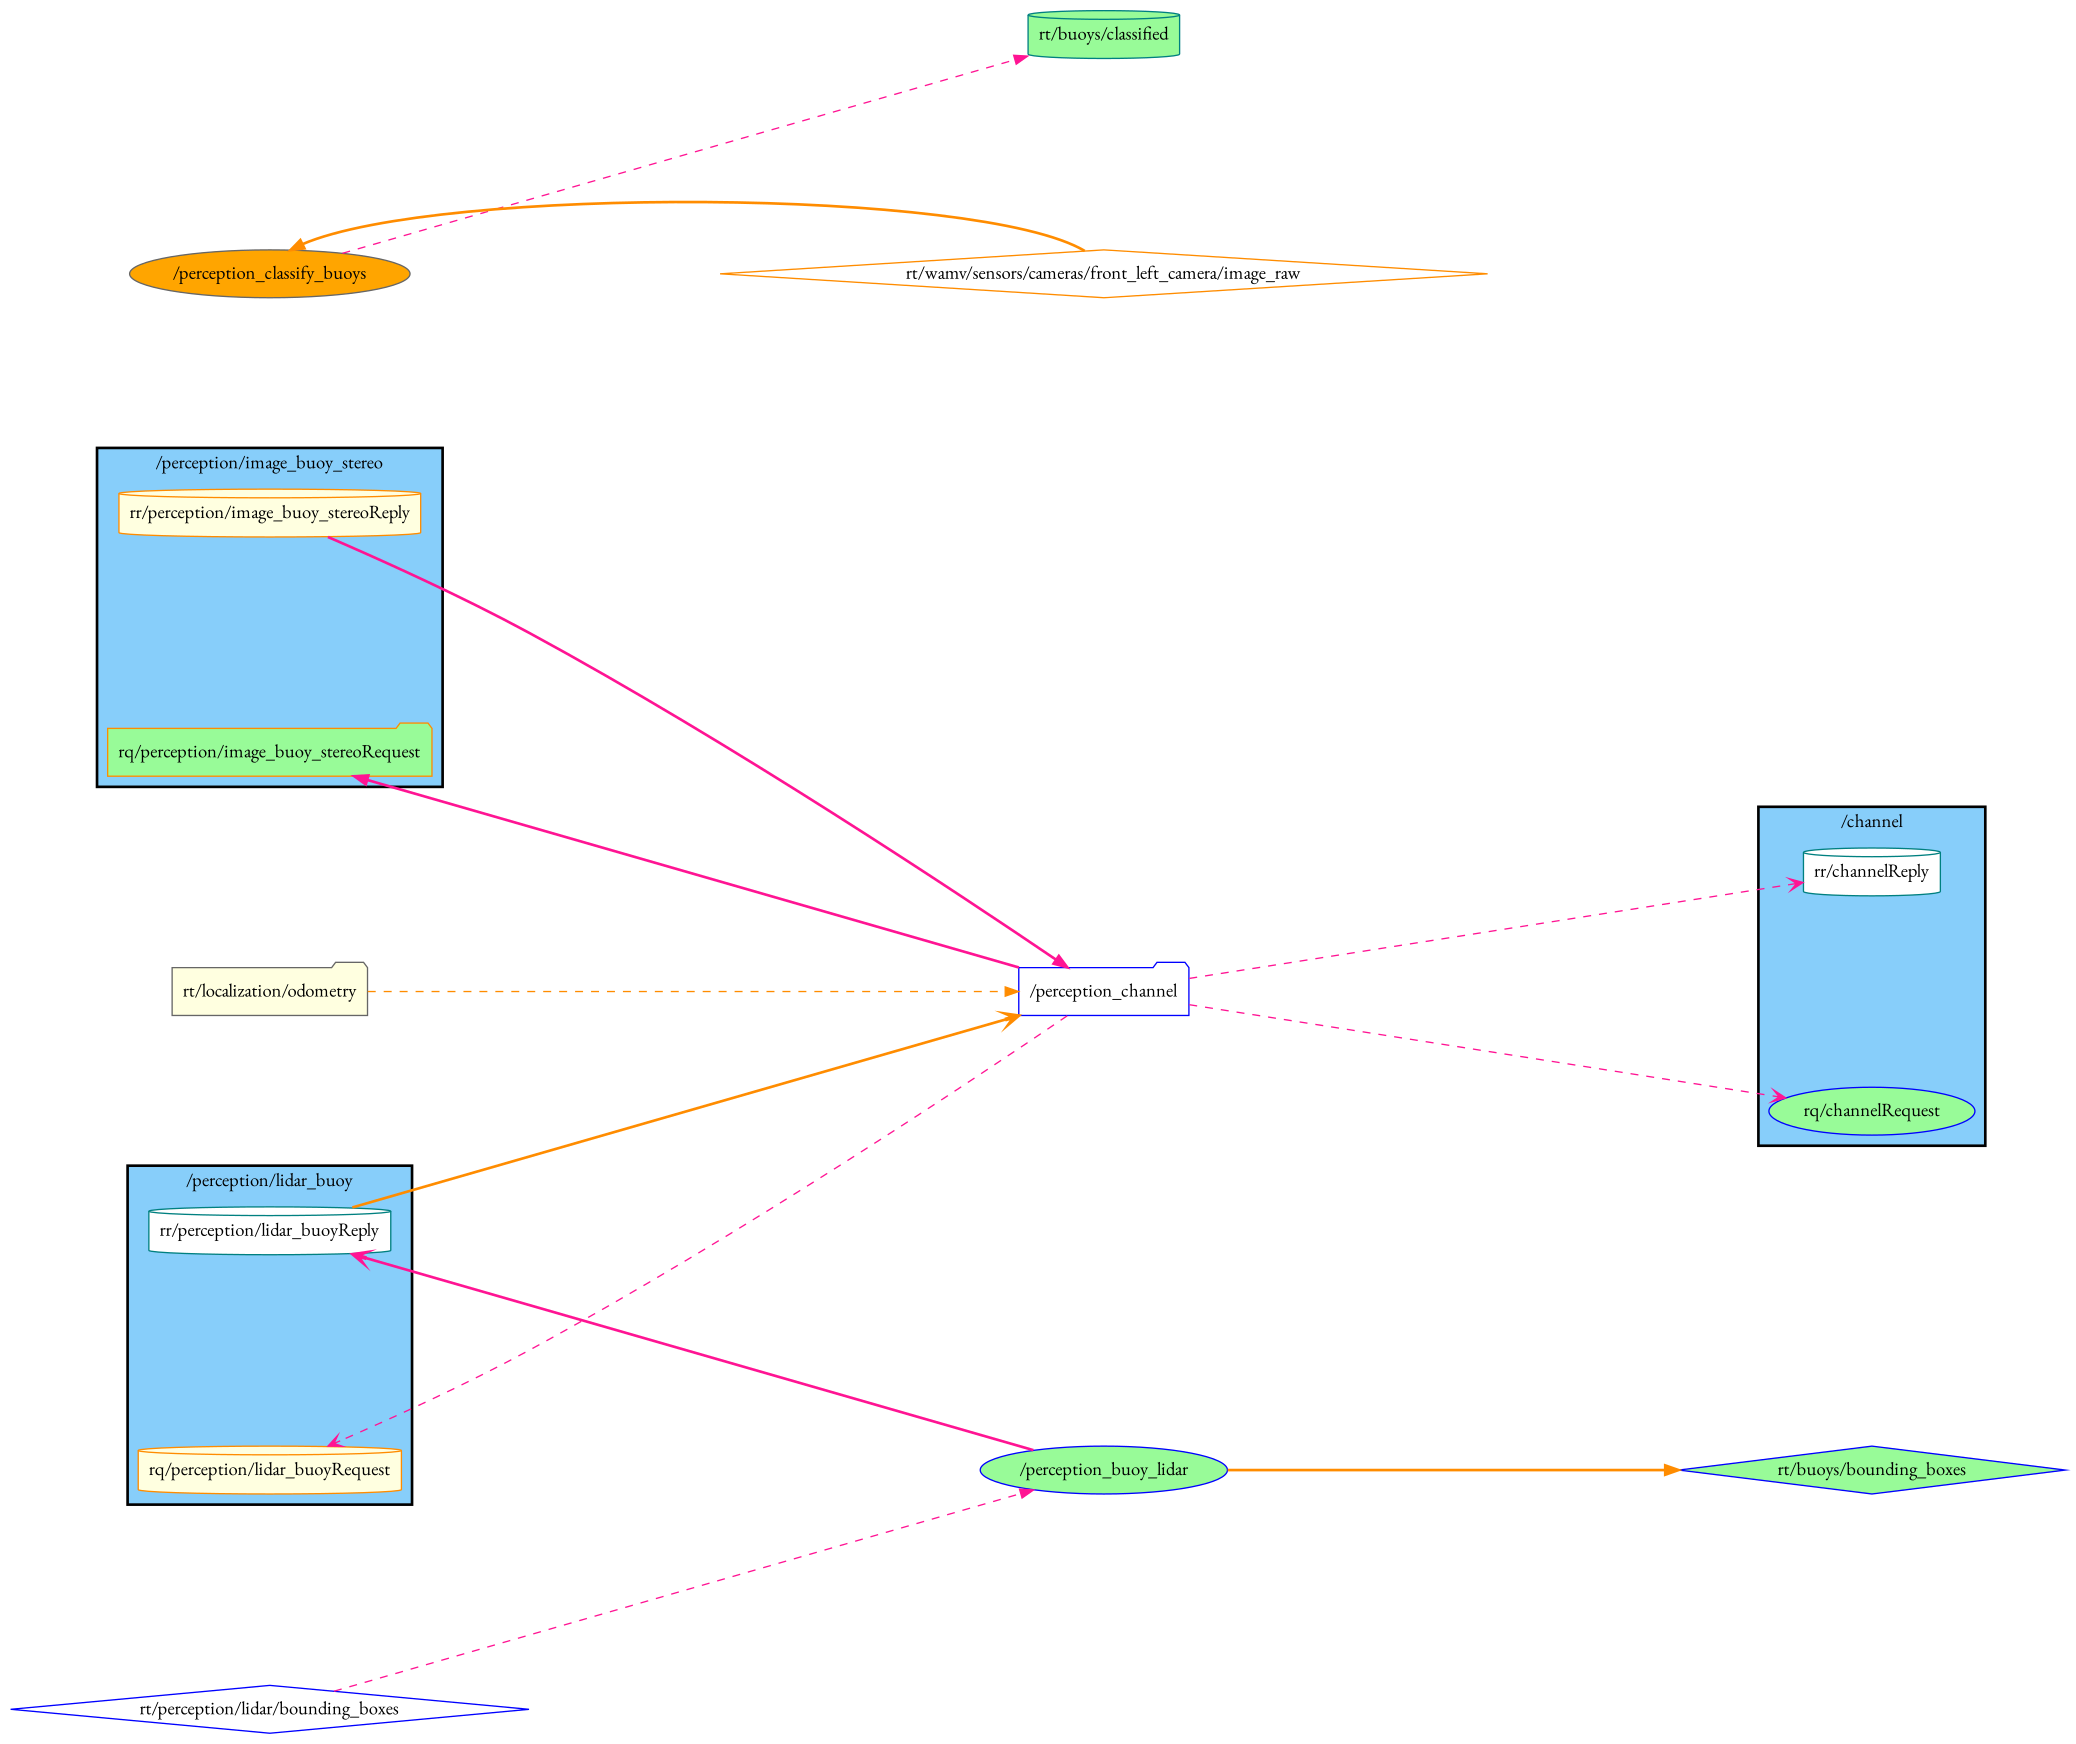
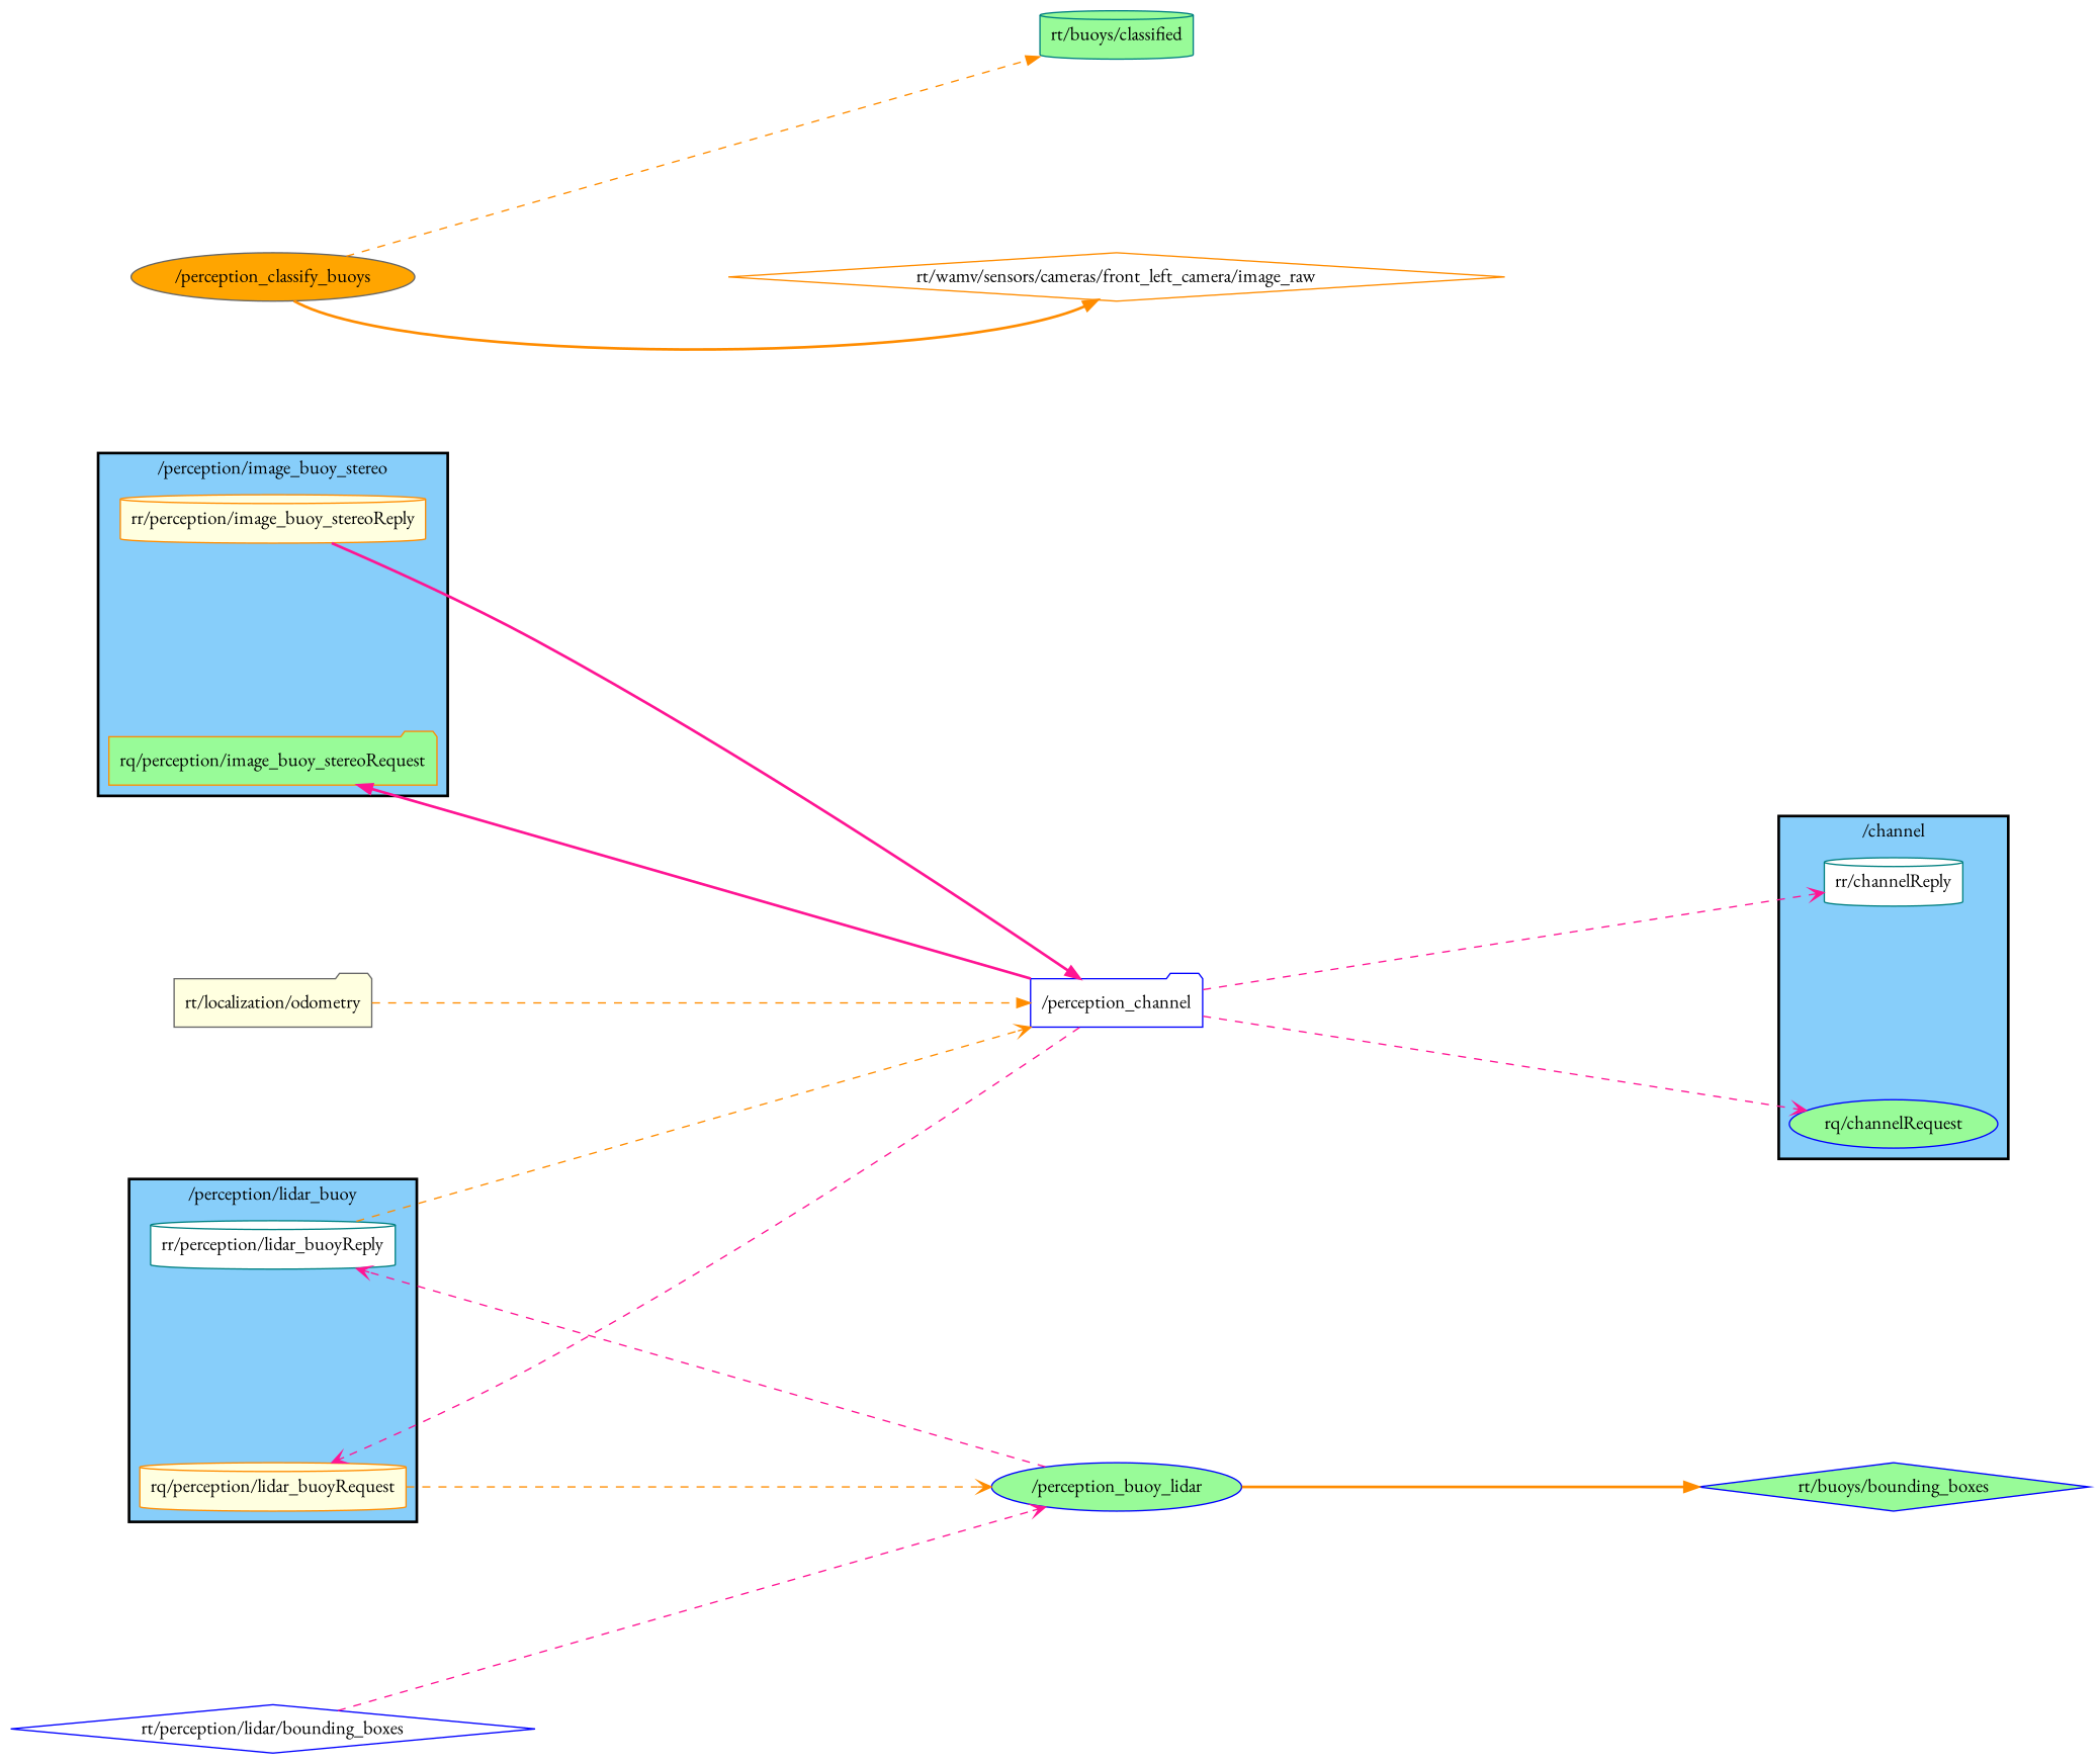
  digraph {
    fontname="EB Garamond"
    nodesep=2
    rankdir=LR
    ranksep=2
    node [color=blue fillcolor=palegreen fontname="EB Garamond" shape=cylinder style=filled]
    edge [arrowhead=vee color=deeppink fontname="EB Garamond" style=dashed]
    "rr/perception/image_buoy_stereoReply" [color=darkorange fillcolor=lightyellow]
    "rq/perception/image_buoy_stereoRequest" [color=darkorange shape=folder]
    "rr/channelReply" [color=teal fillcolor=white]
    "rq/channelRequest" [shape=ellipse]
    "rr/perception/lidar_buoyReply" [color=teal fillcolor=white]
    "rq/perception/lidar_buoyRequest" [color=darkorange fillcolor=lightyellow]
    "/perception_channel" [fillcolor=white shape=folder]
    "/perception_buoy_lidar" [shape=ellipse]
    "/perception_classify_buoys" [color=gray40 fillcolor=orange shape=ellipse]
    "rt/buoys/classified" [color=teal]
    "rt/buoys/bounding_boxes" [shape=diamond]
    "rt/localization/odometry" [color=gray40 fillcolor=lightyellow shape=folder]
    "rt/perception/lidar/bounding_boxes" [fillcolor=white shape=diamond]
    "rt/wamv/sensors/cameras/front_left_camera/image_raw" [color=darkorange fillcolor=white shape=diamond]
    subgraph cluster_1 {
      fillcolor=lightskyblue
      label="/perception/image_buoy_stereo"
      penwidth=2
      style=filled
      "rr/perception/image_buoy_stereoReply"
      "rq/perception/image_buoy_stereoRequest"
    }
    subgraph cluster_2 {
      fillcolor=lightskyblue
      label="/channel"
      penwidth=2
      style=filled
      "rr/channelReply"
      "rq/channelRequest"
    }
    subgraph cluster_3 {
      fillcolor=lightskyblue
      label="/perception/lidar_buoy"
      penwidth=2
      style=filled
      "rr/perception/lidar_buoyReply"
      "rq/perception/lidar_buoyRequest"
    }
    subgraph cluster_4 {
      fillcolor=lightskyblue
      label="/perception/lidar_buoy"
      penwidth=2
      style=filled
    }
    "rr/perception/image_buoy_stereoReply" -> "/perception_channel" [arrowhead=normal style=bold]
-   "rr/perception/lidar_buoyReply" -> "/perception_channel" [color=darkorange style=bold]
+   "rr/perception/lidar_buoyReply" -> "/perception_channel" [color=darkorange]
+   "rq/perception/lidar_buoyRequest" -> "/perception_buoy_lidar" [color=darkorange]
    "/perception_channel" -> "rq/perception/image_buoy_stereoRequest" [arrowhead=normal style=bold]
    "/perception_channel" -> "rr/channelReply"
    "/perception_channel" -> "rq/channelRequest"
    "/perception_channel" -> "rq/perception/lidar_buoyRequest"
-   "/perception_buoy_lidar" -> "rr/perception/lidar_buoyReply" [style=bold]
+   "/perception_buoy_lidar" -> "rr/perception/lidar_buoyReply"
    "/perception_buoy_lidar" -> "rt/buoys/bounding_boxes" [arrowhead=normal color=darkorange style=bold]
-   "/perception_classify_buoys" -> "rt/buoys/classified" [arrowhead=normal]
+   "/perception_classify_buoys" -> "rt/buoys/classified" [arrowhead=normal color=darkorange]
    "rt/localization/odometry" -> "/perception_channel" [arrowhead=normal color=darkorange]
-   "rt/perception/lidar/bounding_boxes" -> "/perception_buoy_lidar" [arrowhead=normal]
-   "rt/wamv/sensors/cameras/front_left_camera/image_raw" -> "/perception_classify_buoys" [arrowhead=normal color=darkorange style=bold]
+   "rt/perception/lidar/bounding_boxes" -> "/perception_buoy_lidar"
+   "/perception_classify_buoys" -> "rt/wamv/sensors/cameras/front_left_camera/image_raw" [arrowhead=normal color=darkorange style=bold]
  }
